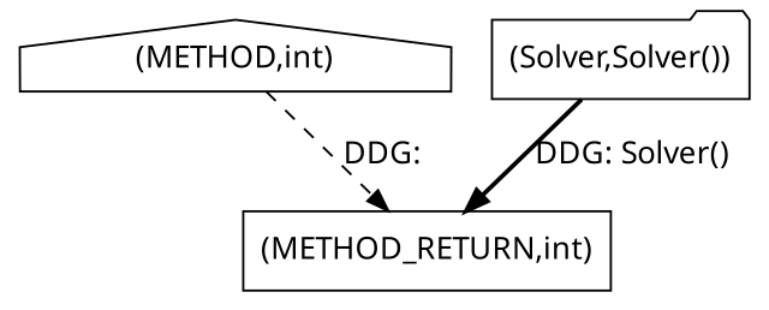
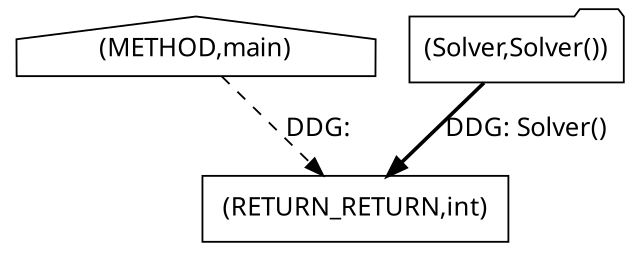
  digraph {
    fontname="Noto Sans"
    node [fontname="Noto Sans"]
    edge [fontname="Noto Sans"]
-   n1 [label="(METHOD,int)" shape=house]
-   n2 [label="(METHOD_RETURN,int)" shape=box]
+   n1 [label="(METHOD,main)" shape=house]
+   n2 [label="(RETURN_RETURN,int)" shape=box]
    n3 [label="(Solver,Solver())" shape=folder]
    n1 -> n2 [label="DDG: " style=dashed]
    n3 -> n2 [label="DDG: Solver()" style=bold]
  }
